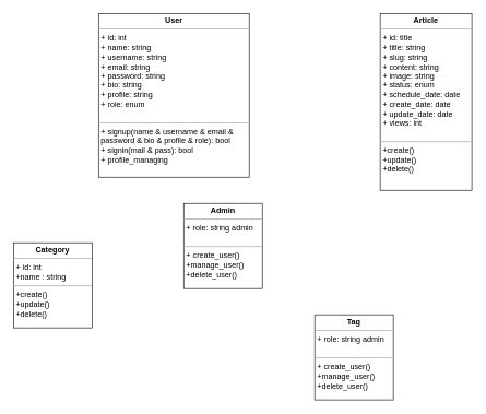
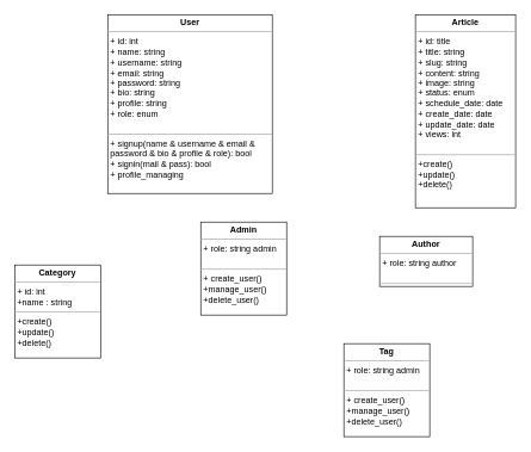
  <mxCell id="0" />
  <mxCell id="1" parent="0" />
  <mxCell id="2" value="&lt;p style=&quot;margin:0px;margin-top:4px;text-align:center;&quot;&gt;&lt;b&gt;User&lt;/b&gt;&lt;/p&gt;&lt;hr size=&quot;1&quot;&gt;&lt;p style=&quot;margin:0px;margin-left:4px;&quot;&gt;+ id: int&lt;/p&gt;&lt;p style=&quot;margin:0px;margin-left:4px;&quot;&gt;+ name: string&lt;br&gt;&lt;/p&gt;&lt;p style=&quot;margin: 0px 0px 0px 4px;&quot;&gt;+ username: string&lt;/p&gt;&lt;p style=&quot;margin:0px;margin-left:4px;&quot;&gt;+ email: string&lt;br&gt;&lt;/p&gt;&lt;p style=&quot;margin:0px;margin-left:4px;&quot;&gt;+ password: string&lt;br&gt;&lt;/p&gt;&lt;p style=&quot;margin:0px;margin-left:4px;&quot;&gt;+ bio: string&lt;br&gt;&lt;/p&gt;&lt;p style=&quot;margin:0px;margin-left:4px;&quot;&gt;&lt;span style=&quot;background-color: initial;&quot;&gt;+ profile: string&lt;/span&gt;&lt;br&gt;&lt;/p&gt;&lt;p style=&quot;margin:0px;margin-left:4px;&quot;&gt;+ role: enum&lt;br&gt;&lt;/p&gt;&lt;p style=&quot;margin:0px;margin-left:4px;&quot;&gt;&lt;br&gt;&lt;/p&gt;&lt;hr size=&quot;1&quot;&gt;&lt;p style=&quot;margin:0px;margin-left:4px;&quot;&gt;+ signup(name &amp;amp; username &amp;amp; email &amp;amp;&lt;/p&gt;&lt;p style=&quot;margin:0px;margin-left:4px;&quot;&gt;password &amp;amp; bio &amp;amp; profile &amp;amp; role): bool&lt;br&gt;&lt;/p&gt;&lt;p style=&quot;margin:0px;margin-left:4px;&quot;&gt;+ signin(mail &amp;amp; pass): bool&lt;/p&gt;&lt;p style=&quot;margin:0px;margin-left:4px;&quot;&gt;+ profile_managing&lt;/p&gt;&lt;p style=&quot;margin:0px;margin-left:4px;&quot;&gt;&lt;br&gt;&lt;/p&gt;" style="verticalAlign=top;align=left;overflow=fill;fontSize=12;fontFamily=Helvetica;html=1;" parent="1" vertex="1"><mxGeometry x="150" y="20" width="230" height="250" as="geometry" /></mxCell>
  <mxCell id="3" value="&lt;p style=&quot;margin:0px;margin-top:4px;text-align:center;&quot;&gt;&lt;b&gt;Admin&lt;/b&gt;&lt;/p&gt;&lt;hr size=&quot;1&quot;&gt;&lt;p style=&quot;margin:0px;margin-left:4px;&quot;&gt;&lt;span style=&quot;background-color: initial;&quot;&gt;+ role: string admin&lt;/span&gt;&lt;br&gt;&lt;/p&gt;&lt;p style=&quot;margin:0px;margin-left:4px;&quot;&gt;&lt;br&gt;&lt;/p&gt;&lt;hr size=&quot;1&quot;&gt;&lt;p style=&quot;margin:0px;margin-left:4px;&quot;&gt;+ create_user()&lt;/p&gt;&lt;p style=&quot;margin:0px;margin-left:4px;&quot;&gt;+manage_user()&lt;/p&gt;&lt;p style=&quot;margin:0px;margin-left:4px;&quot;&gt;+delete_user()&lt;/p&gt;" style="verticalAlign=top;align=left;overflow=fill;fontSize=12;fontFamily=Helvetica;html=1;" parent="1" vertex="1"><mxGeometry x="280" y="310" width="120" height="130" as="geometry" /></mxCell>
+ <mxCell id="4" value="&lt;p style=&quot;margin:0px;margin-top:4px;text-align:center;&quot;&gt;&lt;b&gt;Author&lt;/b&gt;&lt;/p&gt;&lt;hr size=&quot;1&quot;&gt;&lt;p style=&quot;margin:0px;margin-left:4px;&quot;&gt;&lt;span style=&quot;background-color: initial;&quot;&gt;+ role: string author&lt;/span&gt;&lt;br&gt;&lt;/p&gt;&lt;p style=&quot;margin:0px;margin-left:4px;&quot;&gt;&lt;br&gt;&lt;/p&gt;&lt;hr size=&quot;1&quot;&gt;&lt;p style=&quot;margin:0px;margin-left:4px;&quot;&gt;&lt;br&gt;&lt;/p&gt;" style="verticalAlign=top;align=left;overflow=fill;fontSize=12;fontFamily=Helvetica;html=1;" parent="1" vertex="1"><mxGeometry x="530" y="330" width="130" height="70" as="geometry" /></mxCell>
  <mxCell id="5" value="&lt;p style=&quot;margin:0px;margin-top:4px;text-align:center;&quot;&gt;&lt;b&gt;Category&lt;/b&gt;&lt;/p&gt;&lt;hr size=&quot;1&quot;&gt;&lt;p style=&quot;margin:0px;margin-left:4px;&quot;&gt;&lt;span style=&quot;background-color: initial;&quot;&gt;+ id: int&lt;/span&gt;&lt;br&gt;&lt;/p&gt;&lt;p style=&quot;margin:0px;margin-left:4px;&quot;&gt;+name : string&lt;/p&gt;&lt;hr size=&quot;1&quot;&gt;&lt;p style=&quot;margin:0px;margin-left:4px;&quot;&gt;+create()&lt;/p&gt;&lt;p style=&quot;margin:0px;margin-left:4px;&quot;&gt;+update()&lt;/p&gt;&lt;p style=&quot;margin:0px;margin-left:4px;&quot;&gt;+delete()&lt;/p&gt;" style="verticalAlign=top;align=left;overflow=fill;fontSize=12;fontFamily=Helvetica;html=1;" parent="1" vertex="1"><mxGeometry x="20" y="370" width="120" height="130" as="geometry" /></mxCell>
  <mxCell id="6" value="&lt;p style=&quot;margin:0px;margin-top:4px;text-align:center;&quot;&gt;&lt;b&gt;Article&lt;/b&gt;&lt;/p&gt;&lt;hr size=&quot;1&quot;&gt;&lt;p style=&quot;margin:0px;margin-left:4px;&quot;&gt;+ id: title&lt;/p&gt;&lt;p style=&quot;margin:0px;margin-left:4px;&quot;&gt;+ title: string&lt;br&gt;&lt;/p&gt;&lt;p style=&quot;margin: 0px 0px 0px 4px;&quot;&gt;+ slug: string&lt;/p&gt;&lt;p style=&quot;margin:0px;margin-left:4px;&quot;&gt;+ content: string&lt;br&gt;&lt;/p&gt;&lt;p style=&quot;margin:0px;margin-left:4px;&quot;&gt;+ image: string&lt;br&gt;&lt;/p&gt;&lt;p style=&quot;margin:0px;margin-left:4px;&quot;&gt;+ status: enum&lt;br&gt;&lt;/p&gt;&lt;p style=&quot;margin:0px;margin-left:4px;&quot;&gt;&lt;span style=&quot;background-color: initial;&quot;&gt;+ schedule_date: date&lt;/span&gt;&lt;br&gt;&lt;/p&gt;&lt;p style=&quot;margin:0px;margin-left:4px;&quot;&gt;+ create_date: date&lt;span style=&quot;background-color: initial;&quot;&gt;&lt;br&gt;&lt;/span&gt;&lt;/p&gt;&lt;p style=&quot;margin:0px;margin-left:4px;&quot;&gt;+ update_date: date&lt;br&gt;&lt;/p&gt;&lt;p style=&quot;margin:0px;margin-left:4px;&quot;&gt;+ views: int&lt;br&gt;&lt;/p&gt;&lt;p style=&quot;margin:0px;margin-left:4px;&quot;&gt;&lt;br&gt;&lt;/p&gt;&lt;hr size=&quot;1&quot;&gt;&lt;p style=&quot;margin:0px;margin-left:4px;&quot;&gt;+create()&lt;/p&gt;&lt;p style=&quot;margin: 0px 0px 0px 4px;&quot;&gt;+update()&lt;/p&gt;&lt;p style=&quot;margin: 0px 0px 0px 4px;&quot;&gt;+delete()&lt;/p&gt;" style="verticalAlign=top;align=left;overflow=fill;fontSize=12;fontFamily=Helvetica;html=1;" parent="1" vertex="1"><mxGeometry x="580" y="20" width="140" height="270" as="geometry" /></mxCell>
  <mxCell id="7" value="&lt;p style=&quot;margin:0px;margin-top:4px;text-align:center;&quot;&gt;&lt;b&gt;Tag&lt;/b&gt;&lt;/p&gt;&lt;hr size=&quot;1&quot;&gt;&lt;p style=&quot;margin:0px;margin-left:4px;&quot;&gt;&lt;span style=&quot;background-color: initial;&quot;&gt;+ role: string admin&lt;/span&gt;&lt;br&gt;&lt;/p&gt;&lt;p style=&quot;margin:0px;margin-left:4px;&quot;&gt;&lt;br&gt;&lt;/p&gt;&lt;hr size=&quot;1&quot;&gt;&lt;p style=&quot;margin:0px;margin-left:4px;&quot;&gt;+ create_user()&lt;/p&gt;&lt;p style=&quot;margin:0px;margin-left:4px;&quot;&gt;+manage_user()&lt;/p&gt;&lt;p style=&quot;margin:0px;margin-left:4px;&quot;&gt;+delete_user()&lt;/p&gt;" style="verticalAlign=top;align=left;overflow=fill;fontSize=12;fontFamily=Helvetica;html=1;" parent="1" vertex="1"><mxGeometry x="480" y="480" width="120" height="130" as="geometry" /></mxCell>
